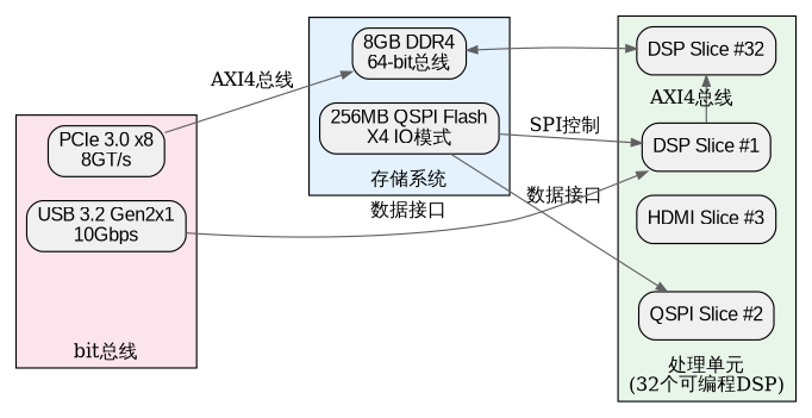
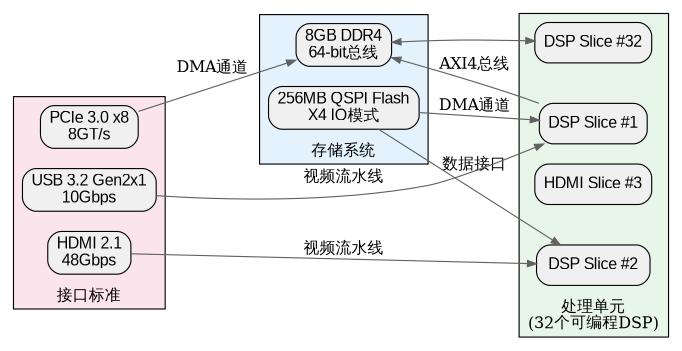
  digraph {
    rankdir=LR
    node [fillcolor="#f0f0f0" fontname=Arial shape=box style="rounded,filled"]
    edge [arrowsize=0.8 color="#606060"]
    n1 [label="DSP Slice #1"]
-   n2 [label="QSPI Slice #2"]
+   n2 [label="DSP Slice #2"]
    n3 [label="HDMI Slice #3"]
    n4 [label="DSP Slice #32"]
    n5 [label="8GB DDR4\n64-bit总线"]
    n6 [label="256MB QSPI Flash\nX4 IO模式"]
    n7 [label="PCIe 3.0 x8\n8GT/s"]
+   n8 [label="HDMI 2.1\n48Gbps"]
    n9 [label="USB 3.2 Gen2x1\n10Gbps"]
    subgraph cluster_1 {
      fillcolor="#e8f5e9"
      label="处理单元\n(32个可编程DSP)"
      labelloc=b
      style=filled
      subgraph sub_2 {
        fillcolor="#e8f5e9"
        label="处理单元\n(32个可编程DSP)"
        labelloc=b
        rank=same
        style=filled
        n1
        n2
        n3
      }
      subgraph sub_3 {
        fillcolor="#e8f5e9"
        label="处理单元\n(32个可编程DSP)"
        labelloc=b
        rank=same
        style=filled
        n3
        n4
      }
    }
    subgraph cluster_4 {
      fillcolor="#e3f2fd"
      label="存储系统"
      labelloc=b
      style=filled
      n5
      n6
    }
    subgraph cluster_5 {
      fillcolor="#fce4ec"
-     label="bit总线"
+     label="接口标准"
      labelloc=b
      style=filled
      n7
+     n8
      n9
    }
    n1 -> n2 [style=invis]
-   n1 -> n4 [label="AXI4总线"]
+   n1 -> n5 [label="AXI4总线"]
    n2 -> n3 [style=invis]
    n3 -> n4 [label="..." style=invis]
    n5 -> n4 [dir=both]
-   n6 -> n1 [label="SPI控制"]
+   n6 -> n1 [label="DMA通道"]
    n6 -> n2 [label="数据接口"]
-   n7 -> n5 [label="AXI4总线"]
-   n9 -> n1 [label="数据接口"]
+   n7 -> n5 [label="DMA通道"]
+   n8 -> n2 [label="视频流水线"]
+   n9 -> n1 [label="视频流水线"]
  }
